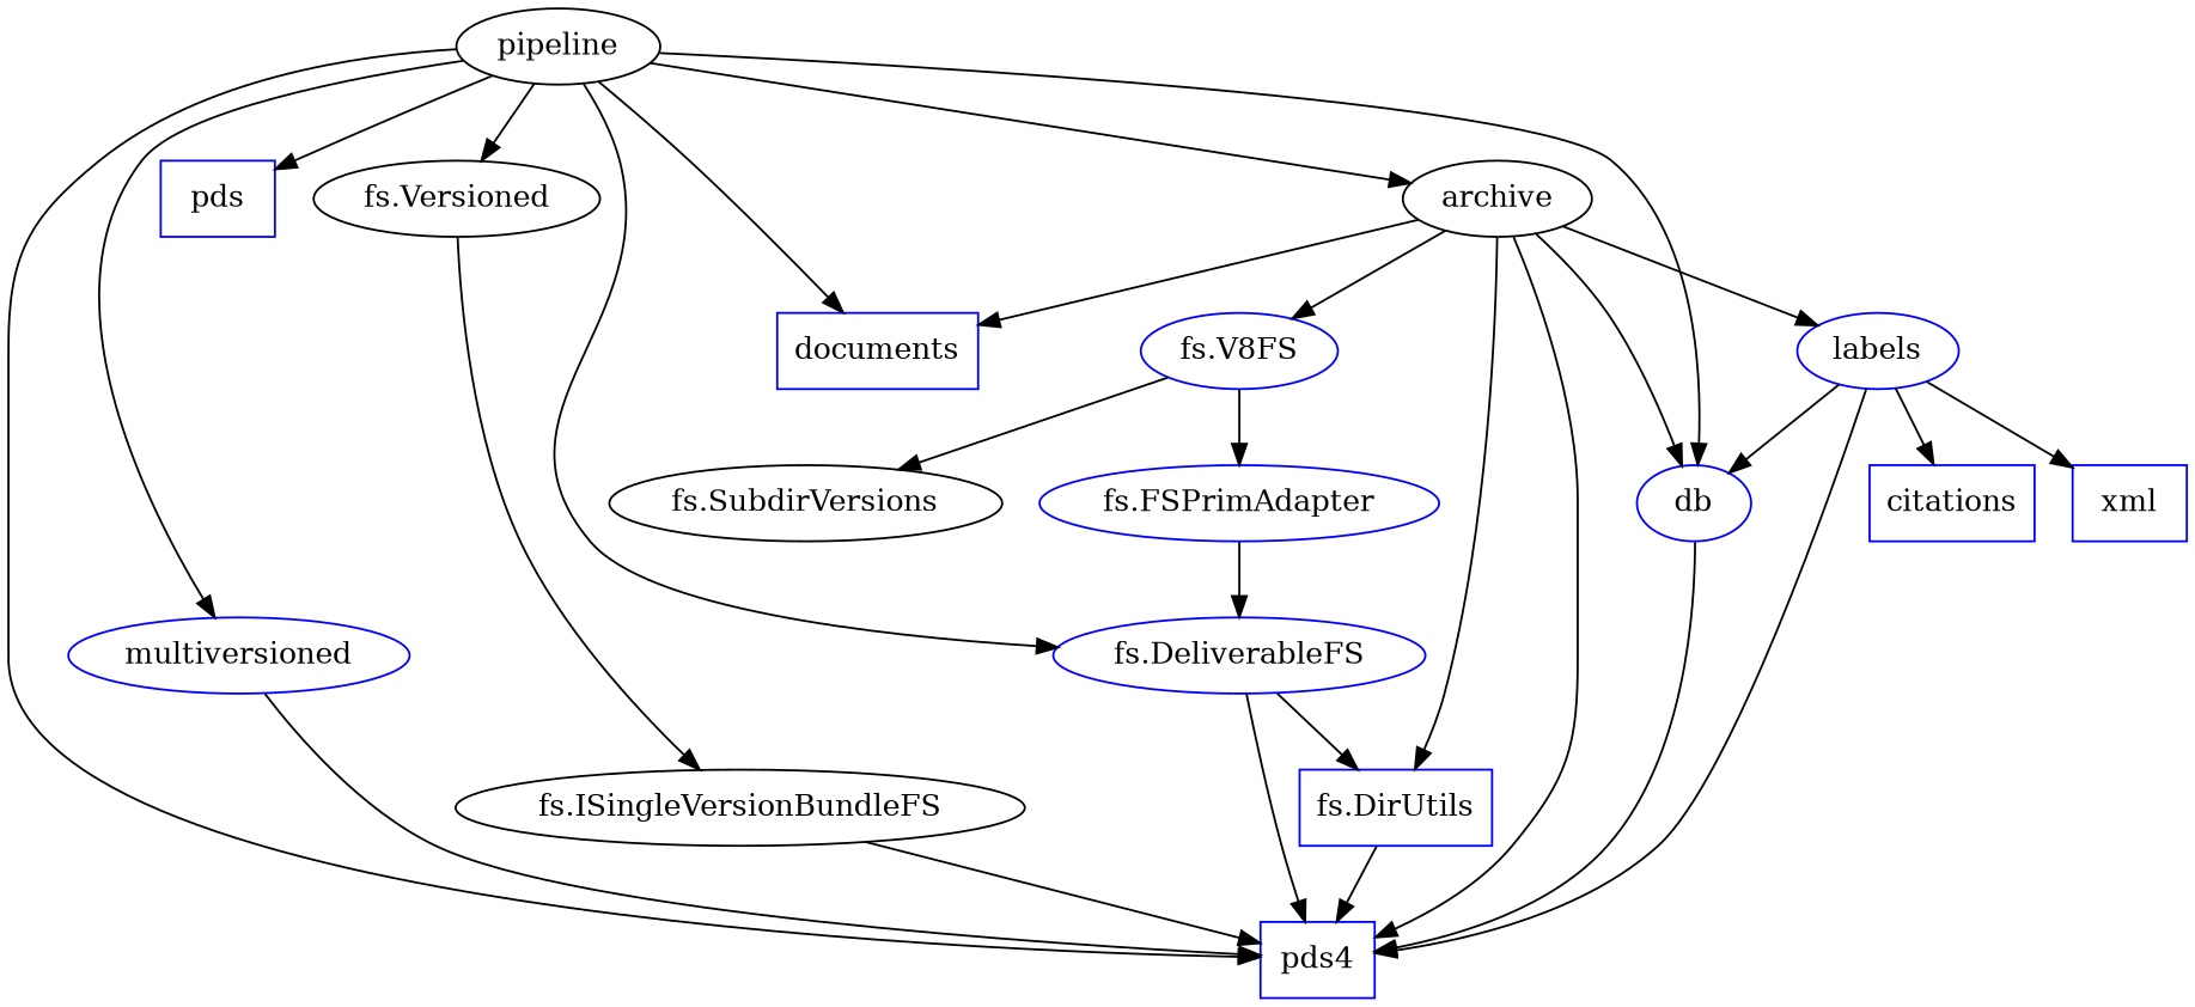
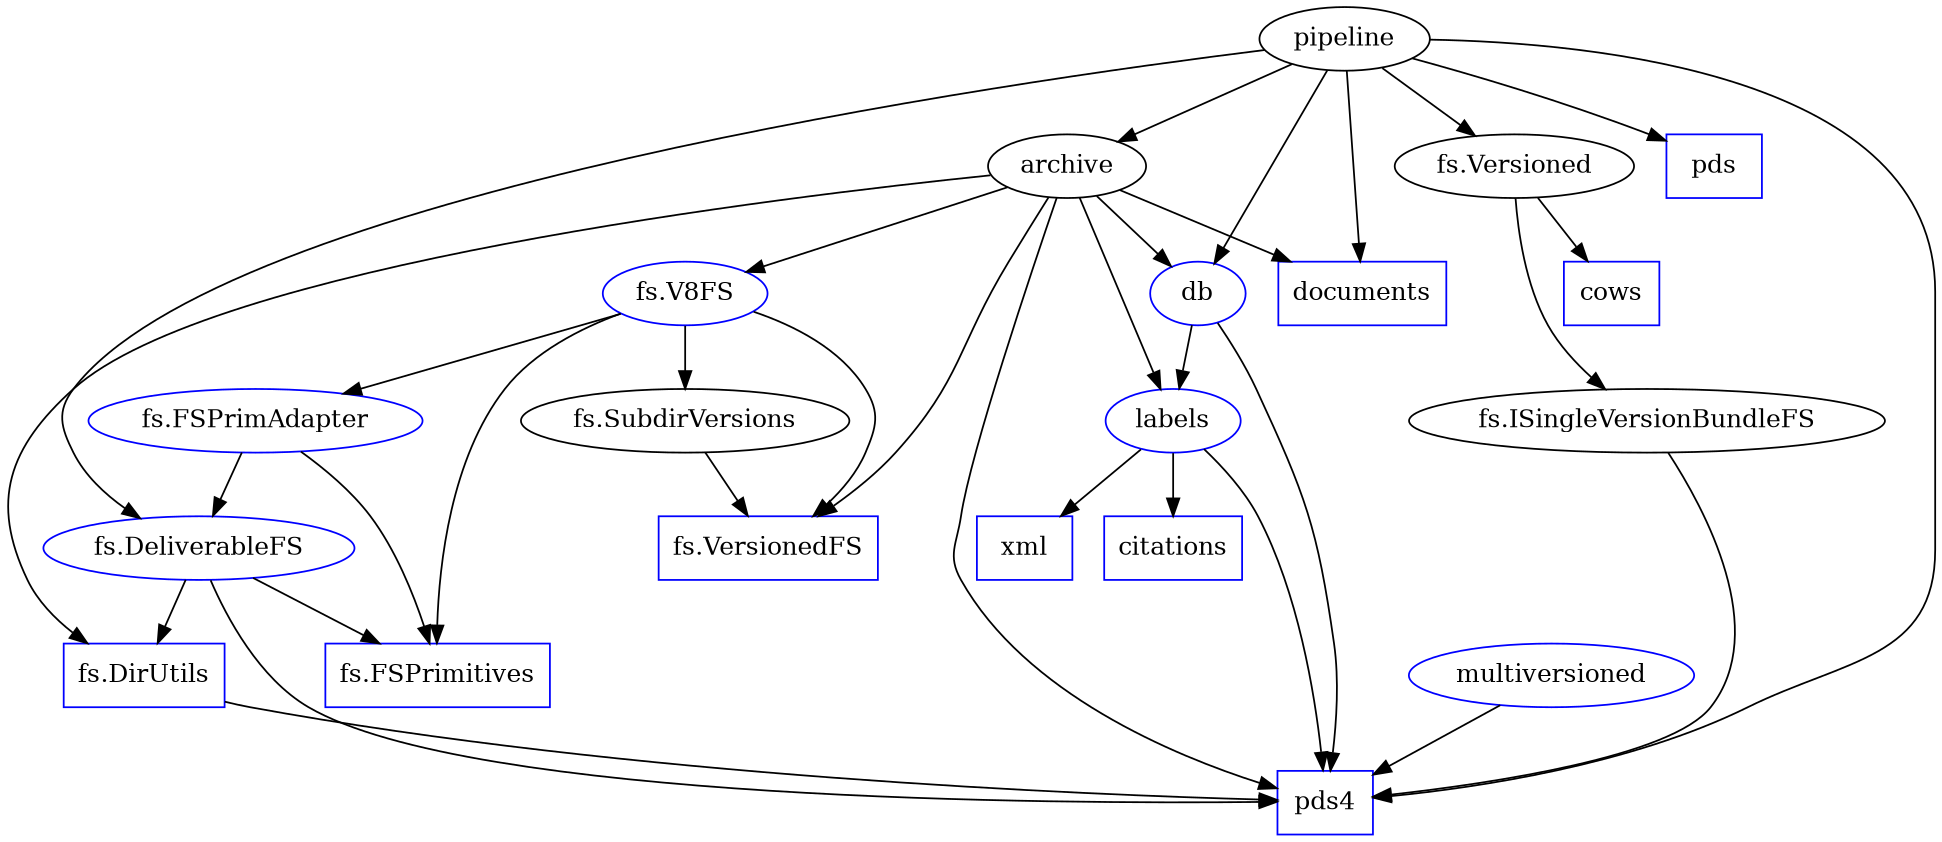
  digraph {
    node [color=blue]
    "fs.DirUtils" [shape=box]
    "fs.DeliverableFS"
+   "fs.FSPrimitives" [shape=box]
    pds4 [shape=box]
    "fs.FSPrimAdapter"
    "fs.SubdirVersions" [color=black]
+   "fs.VersionedFS" [shape=box]
    n8 [label="fs.V8FS"]
    n9 [label=pds shape=box]
    citations [shape=box]
+   cows [shape=box]
    db
    documents [shape=box]
    labels
    xml [shape=box]
    multiversioned
    "fs.ISingleVersionBundleFS" [color=""]
    "fs.Versioned" [color=""]
    archive [color=""]
    pipeline [color=""]
    "fs.DirUtils" -> pds4
    "fs.DeliverableFS" -> "fs.DirUtils"
+   "fs.DeliverableFS" -> "fs.FSPrimitives"
    "fs.DeliverableFS" -> pds4
    "fs.FSPrimAdapter" -> "fs.DeliverableFS"
+   "fs.FSPrimAdapter" -> "fs.FSPrimitives"
+   "fs.SubdirVersions" -> "fs.VersionedFS"
+   n8 -> "fs.FSPrimitives"
    n8 -> "fs.FSPrimAdapter"
    n8 -> "fs.SubdirVersions"
+   n8 -> "fs.VersionedFS"
    db -> pds4
    labels -> pds4
    labels -> citations
-   labels -> db
+   db -> labels
    labels -> xml
    multiversioned -> pds4
    "fs.ISingleVersionBundleFS" -> pds4
+   "fs.Versioned" -> cows
    "fs.Versioned" -> "fs.ISingleVersionBundleFS"
    archive -> "fs.DirUtils"
    archive -> pds4
+   archive -> "fs.VersionedFS"
    archive -> n8
    archive -> db
    archive -> documents
    archive -> labels
    pipeline -> "fs.DeliverableFS"
    pipeline -> pds4
    pipeline -> n9
    pipeline -> db
    pipeline -> documents
-   pipeline -> multiversioned
    pipeline -> "fs.Versioned"
    pipeline -> archive
  }
